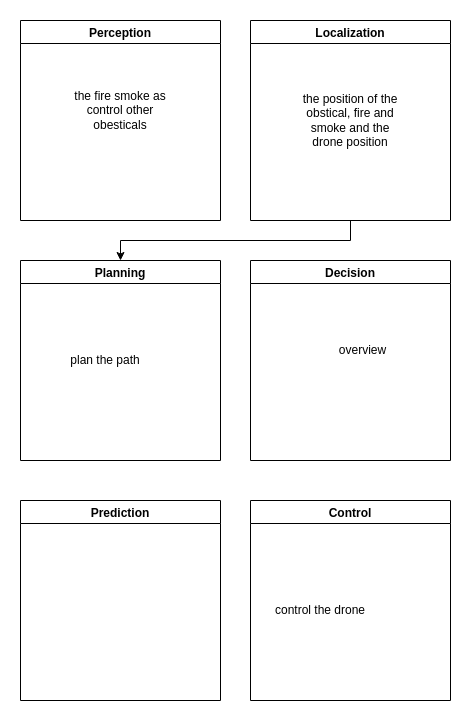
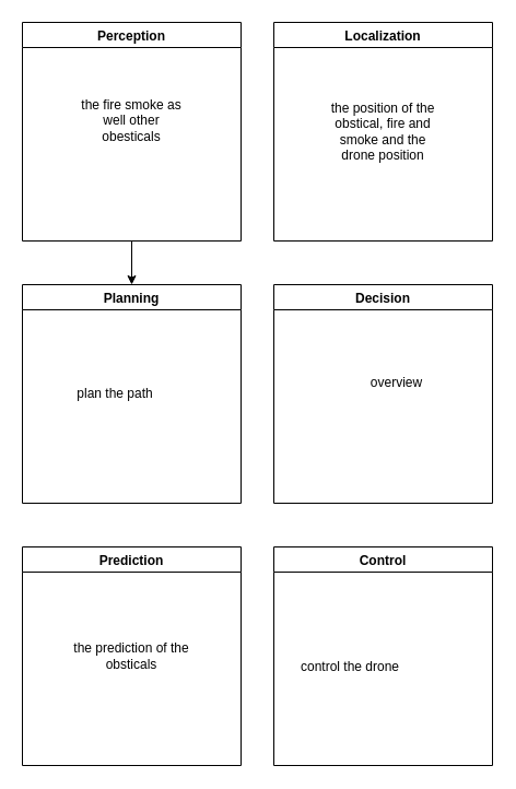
  <mxCell id="0" />
  <mxCell id="1" parent="0" />
+ <mxCell id="2" value="" style="edgeStyle=orthogonalEdgeStyle;rounded=0;sketch=0;orthogonalLoop=1;jettySize=auto;html=1;shadow=0;entryX=0.5;entryY=0;entryDx=0;entryDy=0;" edge="1" parent="1" source="3" target="7"><mxGeometry relative="1" as="geometry" /></mxCell>
  <mxCell id="3" value="Perception" style="swimlane;" vertex="1" parent="1"><mxGeometry x="20" y="20" width="200" height="200" as="geometry" /></mxCell>
- <mxCell id="4" value="the fire smoke as control other obesticals" style="text;html=1;strokeColor=none;fillColor=none;align=center;verticalAlign=middle;whiteSpace=wrap;rounded=0;" vertex="1" parent="3"><mxGeometry x="46" y="60" width="108" height="60" as="geometry" /></mxCell>
- <mxCell id="5" style="edgeStyle=orthogonalEdgeStyle;rounded=0;sketch=0;orthogonalLoop=1;jettySize=auto;html=1;entryX=0.5;entryY=0;entryDx=0;entryDy=0;shadow=0;" edge="1" parent="1" source="6" target="7"><mxGeometry relative="1" as="geometry"><Array as="points"><mxPoint x="350" y="240" /><mxPoint x="120" y="240" /></Array></mxGeometry></mxCell>
+ <mxCell id="4" value="the fire smoke as well other obesticals" style="text;html=1;strokeColor=none;fillColor=none;align=center;verticalAlign=middle;whiteSpace=wrap;rounded=0;" vertex="1" parent="3"><mxGeometry x="46" y="60" width="108" height="60" as="geometry" /></mxCell>
  <mxCell id="6" value="Localization" style="swimlane;" vertex="1" parent="1"><mxGeometry x="250" y="20" width="200" height="200" as="geometry" /></mxCell>
  <mxCell id="7" value="Planning" style="swimlane;" vertex="1" parent="1"><mxGeometry x="20" y="260" width="200" height="200" as="geometry" /></mxCell>
  <mxCell id="8" value="plan the path" style="text;html=1;strokeColor=none;fillColor=none;align=center;verticalAlign=middle;whiteSpace=wrap;rounded=0;" vertex="1" parent="7"><mxGeometry x="31" y="70" width="108" height="60" as="geometry" /></mxCell>
  <mxCell id="9" value="Decision" style="swimlane;" vertex="1" parent="1"><mxGeometry x="250" y="260" width="200" height="200" as="geometry" /></mxCell>
  <mxCell id="10" value="Prediction" style="swimlane;" vertex="1" parent="1"><mxGeometry x="20" y="500" width="200" height="200" as="geometry" /></mxCell>
+ <mxCell id="11" value="the prediction of the obsticals" style="text;html=1;strokeColor=none;fillColor=none;align=center;verticalAlign=middle;whiteSpace=wrap;rounded=0;" vertex="1" parent="10"><mxGeometry x="46" y="70" width="108" height="60" as="geometry" /></mxCell>
  <mxCell id="12" value="Control" style="swimlane;" vertex="1" parent="1"><mxGeometry x="250" y="500" width="200" height="200" as="geometry" /></mxCell>
  <mxCell id="13" value="control the drone" style="text;html=1;strokeColor=none;fillColor=none;align=center;verticalAlign=middle;whiteSpace=wrap;rounded=0;" vertex="1" parent="12"><mxGeometry x="16" y="80" width="108" height="60" as="geometry" /></mxCell>
  <mxCell id="14" value="the position of the obstical, fire and smoke and the drone position" style="text;html=1;strokeColor=none;fillColor=none;align=center;verticalAlign=middle;whiteSpace=wrap;rounded=0;" vertex="1" parent="1"><mxGeometry x="296" y="90" width="108" height="60" as="geometry" /></mxCell>
  <mxCell id="15" value="overview" style="text;html=1;align=center;verticalAlign=middle;resizable=0;points=[];autosize=1;strokeColor=none;" vertex="1" parent="1"><mxGeometry x="332" y="340" width="60" height="20" as="geometry" /></mxCell>
